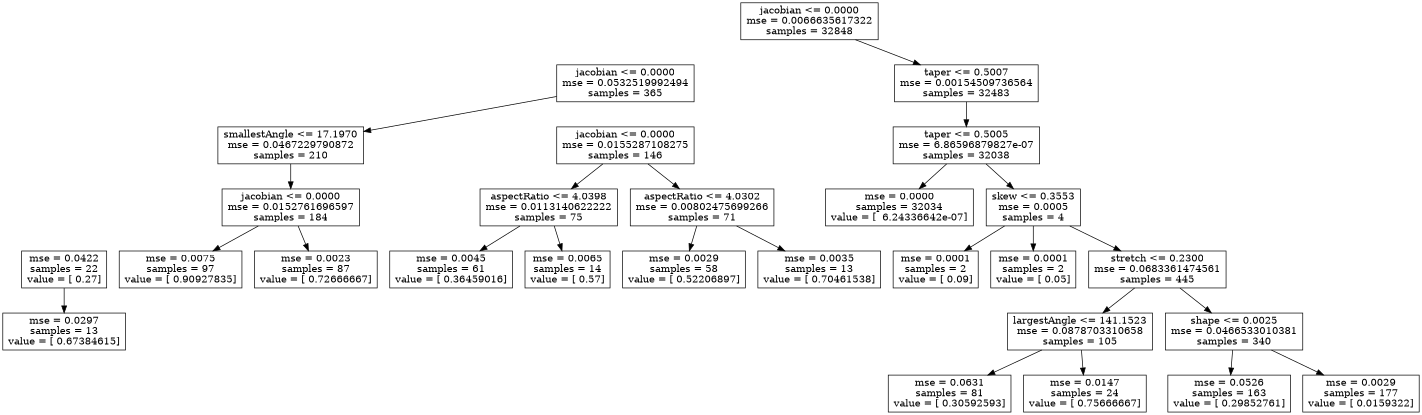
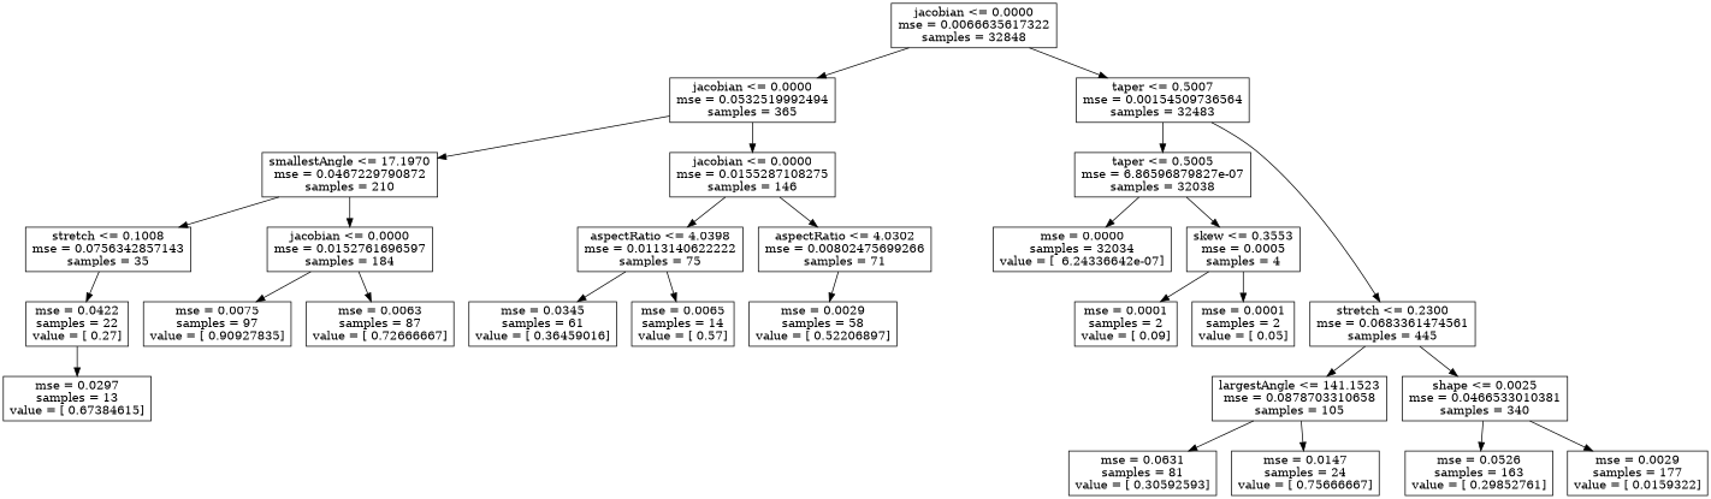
  digraph {
    node [shape=box]
    n1 [label="jacobian <= 0.0000\nmse = 0.0066635617322\nsamples = 32848"]
    n2 [label="jacobian <= 0.0000\nmse = 0.0532519992494\nsamples = 365"]
    n3 [label="taper <= 0.5007\nmse = 0.00154509736564\nsamples = 32483"]
    n4 [label="smallestAngle <= 17.1970\nmse = 0.0467229790872\nsamples = 210"]
    n5 [label="jacobian <= 0.0000\nmse = 0.0155287108275\nsamples = 146"]
    n6 [label="taper <= 0.5005\nmse = 6.86596879827e-07\nsamples = 32038"]
    n7 [label="stretch <= 0.2300\nmse = 0.0683361474561\nsamples = 445"]
    n8 [label="jacobian <= 0.0000\nmse = 0.0152761696597\nsamples = 184"]
+   n9 [label="stretch <= 0.1008\nmse = 0.0756342857143\nsamples = 35"]
    n10 [label="aspectRatio <= 4.0302\nmse = 0.00802475699266\nsamples = 71"]
    n11 [label="aspectRatio <= 4.0398\nmse = 0.0113140622222\nsamples = 75"]
    n12 [label="mse = 0.0075\nsamples = 97\nvalue = [ 0.90927835]"]
-   n13 [label="mse = 0.0023\nsamples = 87\nvalue = [ 0.72666667]"]
+   n13 [label="mse = 0.0063\nsamples = 87\nvalue = [ 0.72666667]"]
    n14 [label="mse = 0.0422\nsamples = 22\nvalue = [ 0.27]"]
    n15 [label="mse = 0.0297\nsamples = 13\nvalue = [ 0.67384615]"]
    n16 [label="mse = 0.0029\nsamples = 58\nvalue = [ 0.52206897]"]
-   n17 [label="mse = 0.0035\nsamples = 13\nvalue = [ 0.70461538]"]
-   n18 [label="mse = 0.0045\nsamples = 61\nvalue = [ 0.36459016]"]
+   n18 [label="mse = 0.0345\nsamples = 61\nvalue = [ 0.36459016]"]
    n19 [label="mse = 0.0065\nsamples = 14\nvalue = [ 0.57]"]
    n20 [label="mse = 0.0000\nsamples = 32034\nvalue = [  6.24336642e-07]"]
    n21 [label="skew <= 0.3553\nmse = 0.0005\nsamples = 4"]
    n22 [label="shape <= 0.0025\nmse = 0.0466533010381\nsamples = 340"]
    n23 [label="largestAngle <= 141.1523\nmse = 0.0878703310658\nsamples = 105"]
    n24 [label="mse = 0.0001\nsamples = 2\nvalue = [ 0.05]"]
    n25 [label="mse = 0.0001\nsamples = 2\nvalue = [ 0.09]"]
    n26 [label="mse = 0.0526\nsamples = 163\nvalue = [ 0.29852761]"]
    n27 [label="mse = 0.0029\nsamples = 177\nvalue = [ 0.0159322]"]
    n28 [label="mse = 0.0631\nsamples = 81\nvalue = [ 0.30592593]"]
    n29 [label="mse = 0.0147\nsamples = 24\nvalue = [ 0.75666667]"]
+   n1 -> n2
    n1 -> n3
    n2 -> n4
+   n2 -> n5
    n3 -> n6
-   n21 -> n7
+   n3 -> n7
    n4 -> n8
+   n4 -> n9
    n5 -> n10
    n5 -> n11
    n6 -> n20
    n6 -> n21
    n7 -> n22
    n7 -> n23
    n8 -> n12
    n8 -> n13
+   n9 -> n14
    n10 -> n16
-   n10 -> n17
    n11 -> n18
    n11 -> n19
    n14 -> n15
    n21 -> n24
    n21 -> n25
    n22 -> n26
    n22 -> n27
    n23 -> n28
    n23 -> n29
  }
